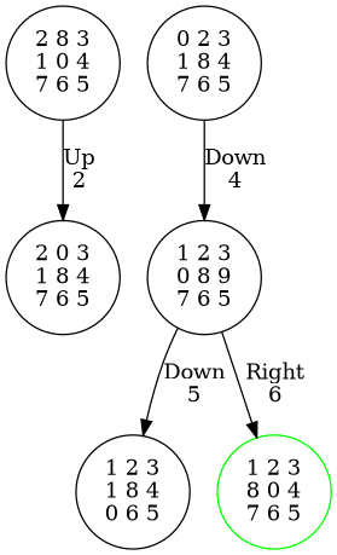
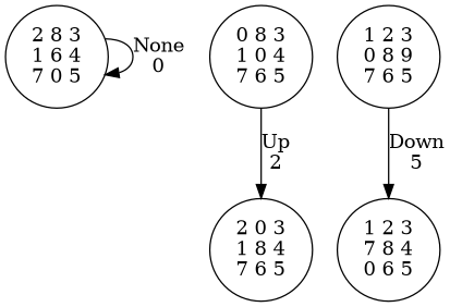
  digraph {
    node [color=black]
-   n2 [label="2 8 3\n1 0 4\n7 6 5"]
+   n1 [label="2 8 3\n1 6 4\n7 0 5"]
+   n2 [label="0 8 3\n1 0 4\n7 6 5"]
    n3 [label="2 0 3\n1 8 4\n7 6 5"]
-   n4 [label="0 2 3\n1 8 4\n7 6 5"]
    n5 [label="1 2 3\n0 8 9\n7 6 5"]
-   n6 [label="1 2 3\n1 8 4\n0 6 5"]
-   n7 [color=green label="1 2 3\n8 0 4\n7 6 5"]
+   n6 [label="1 2 3\n7 8 4\n0 6 5"]
+   n1 -> n1 [label="None\n0"]
    n2 -> n3 [label="Up\n2"]
-   n4 -> n5 [label="Down\n4"]
    n5 -> n6 [label="Down\n5"]
-   n5 -> n7 [label="Right\n6"]
  }
